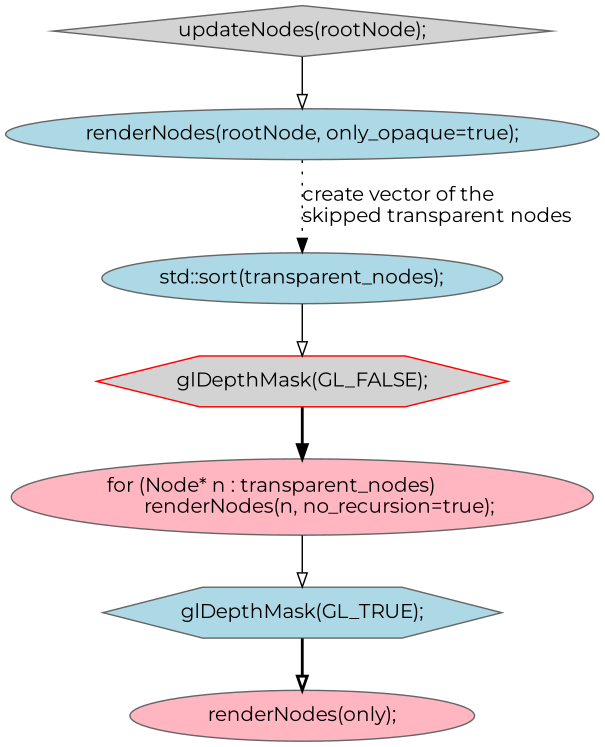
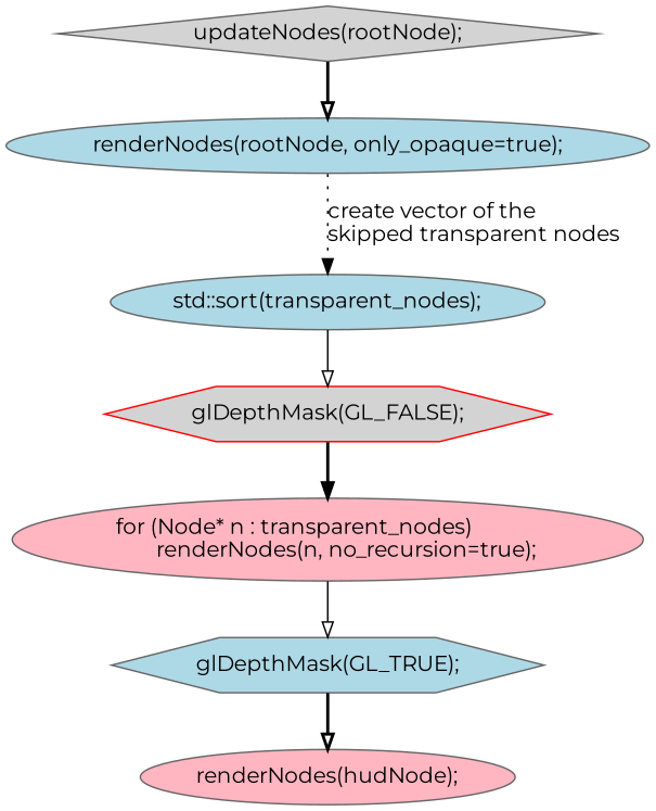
  digraph {
    fontname=Montserrat
    node [color=gray40 fillcolor=lightblue fontname=Montserrat shape=ellipse style=filled]
    edge [arrowhead=onormal fontname=Montserrat style=solid]
    n1 [fillcolor=lightgrey label="updateNodes(rootNode);" shape=diamond]
    n2 [label="renderNodes(rootNode, only_opaque=true);"]
    n3 [label="std::sort(transparent_nodes);"]
    n4 [color=red fillcolor=lightgrey label="glDepthMask(GL_FALSE);" shape=hexagon]
    n5 [fillcolor=lightpink label="for (Node* n : transparent_nodes)\l       renderNodes(n, no_recursion=true);\l"]
    n6 [label="glDepthMask(GL_TRUE);" shape=hexagon]
-   n7 [fillcolor=lightpink label="renderNodes(only);"]
-   n1 -> n2
+   n7 [fillcolor=lightpink label="renderNodes(hudNode);"]
+   n1 -> n2 [style=bold]
    n2 -> n3 [arrowhead=normal label="create vector of the\lskipped transparent nodes" style=dotted]
    n3 -> n4
    n4 -> n5 [arrowhead=normal style=bold]
    n5 -> n6
    n6 -> n7 [style=bold]
  }
